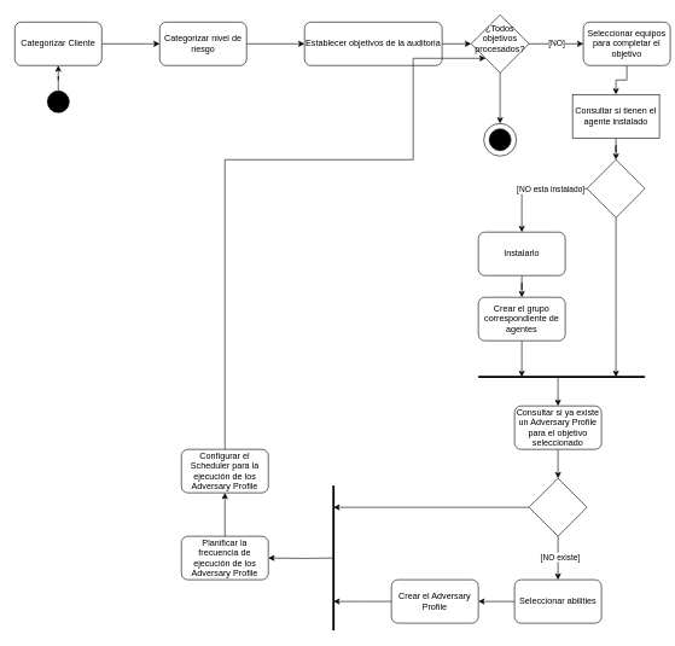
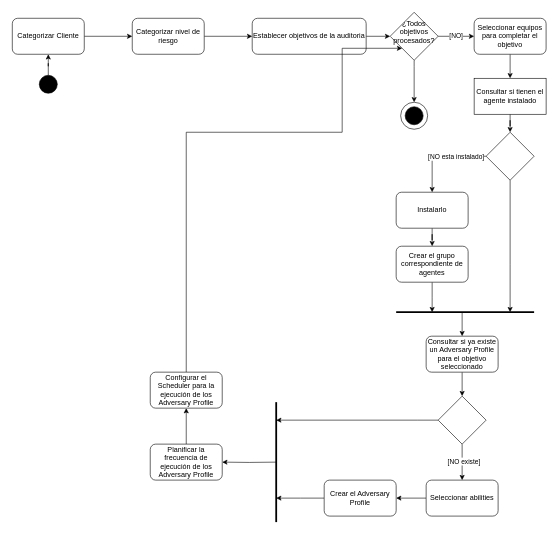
  <mxCell id="0" />
  <mxCell id="1" parent="0" />
  <mxCell id="2" style="edgeStyle=orthogonalEdgeStyle;rounded=0;orthogonalLoop=1;jettySize=auto;html=1;entryX=0;entryY=0.5;entryDx=0;entryDy=0;" parent="1" source="3" target="5" edge="1"><mxGeometry relative="1" as="geometry" /></mxCell>
  <mxCell id="3" value="Categorizar Cliente" style="rounded=1;whiteSpace=wrap;html=1;" parent="1" vertex="1"><mxGeometry x="20" y="30" width="120" height="60" as="geometry" /></mxCell>
  <mxCell id="4" style="edgeStyle=orthogonalEdgeStyle;rounded=0;orthogonalLoop=1;jettySize=auto;html=1;entryX=0;entryY=0.5;entryDx=0;entryDy=0;" parent="1" source="5" target="21" edge="1"><mxGeometry relative="1" as="geometry"><mxPoint x="380" y="60" as="targetPoint" /></mxGeometry></mxCell>
  <mxCell id="5" value="Categorizar nivel de riesgo" style="rounded=1;whiteSpace=wrap;html=1;" parent="1" vertex="1"><mxGeometry x="220" y="30" width="120" height="60" as="geometry" /></mxCell>
  <mxCell id="6" style="edgeStyle=orthogonalEdgeStyle;rounded=0;orthogonalLoop=1;jettySize=auto;html=1;entryX=0.5;entryY=0;entryDx=0;entryDy=0;" parent="1" source="7" target="9" edge="1"><mxGeometry relative="1" as="geometry" /></mxCell>
- <mxCell id="7" value="Seleccionar equipos para completar el objetivo" style="rounded=1;whiteSpace=wrap;html=1;" parent="1" vertex="1"><mxGeometry x="805" y="30" width="120" height="60" as="geometry" /></mxCell>
+ <mxCell id="7" value="Seleccionar equipos para completar el objetivo" style="rounded=1;whiteSpace=wrap;html=1;" parent="1" vertex="1"><mxGeometry x="790" y="30" width="120" height="60" as="geometry" /></mxCell>
  <mxCell id="8" style="edgeStyle=orthogonalEdgeStyle;rounded=0;orthogonalLoop=1;jettySize=auto;html=1;entryX=0.5;entryY=0;entryDx=0;entryDy=0;" parent="1" source="9" target="12" edge="1"><mxGeometry relative="1" as="geometry" /></mxCell>
  <mxCell id="9" value="Consultar si tienen el agente instalado" style="whiteSpace=wrap;html=1;rounded=0;" parent="1" vertex="1"><mxGeometry x="790" y="130" width="120" height="60" as="geometry" /></mxCell>
  <mxCell id="10" style="edgeStyle=orthogonalEdgeStyle;rounded=0;orthogonalLoop=1;jettySize=auto;html=1;" parent="1" source="12" target="14" edge="1"><mxGeometry relative="1" as="geometry" /></mxCell>
  <mxCell id="11" value="[NO esta instalado]" style="edgeLabel;html=1;align=center;verticalAlign=middle;resizable=0;points=[];" parent="10" vertex="1" connectable="0"><mxGeometry x="0.007" relative="1" as="geometry"><mxPoint x="25" as="offset" /></mxGeometry></mxCell>
  <mxCell id="12" value="" style="rhombus;whiteSpace=wrap;html=1;" parent="1" vertex="1"><mxGeometry x="810" y="220" width="80" height="80" as="geometry" /></mxCell>
  <mxCell id="13" style="edgeStyle=orthogonalEdgeStyle;rounded=0;orthogonalLoop=1;jettySize=auto;html=1;entryX=0.5;entryY=0;entryDx=0;entryDy=0;" parent="1" source="14" target="33" edge="1"><mxGeometry relative="1" as="geometry" /></mxCell>
  <mxCell id="14" value="Instalarlo" style="rounded=1;whiteSpace=wrap;html=1;" parent="1" vertex="1"><mxGeometry x="660" y="320" width="120" height="60" as="geometry" /></mxCell>
  <mxCell id="15" style="edgeStyle=orthogonalEdgeStyle;rounded=0;orthogonalLoop=1;jettySize=auto;html=1;exitX=0.5;exitY=1;exitDx=0;exitDy=0;" parent="1" source="12" edge="1"><mxGeometry relative="1" as="geometry"><mxPoint x="850" y="520" as="targetPoint" /><mxPoint x="850.053" y="560" as="sourcePoint" /><Array as="points"><mxPoint x="850" y="440" /><mxPoint x="850" y="440" /></Array></mxGeometry></mxCell>
  <mxCell id="16" value="" style="endArrow=none;html=1;rounded=0;strokeWidth=3;" parent="1" edge="1"><mxGeometry width="50" height="50" relative="1" as="geometry"><mxPoint x="660" y="520" as="sourcePoint" /><mxPoint x="890" y="520" as="targetPoint" /></mxGeometry></mxCell>
  <mxCell id="17" value="" style="endArrow=classic;html=1;rounded=0;entryX=0.5;entryY=0;entryDx=0;entryDy=0;" parent="1" target="19" edge="1"><mxGeometry width="50" height="50" relative="1" as="geometry"><mxPoint x="770" y="520" as="sourcePoint" /><mxPoint x="769.47" y="590" as="targetPoint" /></mxGeometry></mxCell>
  <mxCell id="18" style="edgeStyle=orthogonalEdgeStyle;rounded=0;orthogonalLoop=1;jettySize=auto;html=1;entryX=0.5;entryY=0;entryDx=0;entryDy=0;" parent="1" source="19" target="25" edge="1"><mxGeometry relative="1" as="geometry" /></mxCell>
  <mxCell id="19" value="Consultar si ya existe un Adversary Profile para el objetivo seleccionado" style="rounded=1;whiteSpace=wrap;html=1;" parent="1" vertex="1"><mxGeometry x="710" y="560" width="120" height="60" as="geometry" /></mxCell>
  <mxCell id="20" value="" style="edgeStyle=orthogonalEdgeStyle;rounded=0;orthogonalLoop=1;jettySize=auto;html=1;entryX=0;entryY=0.5;entryDx=0;entryDy=0;" parent="1" source="21" target="45" edge="1"><mxGeometry relative="1" as="geometry"><mxPoint x="490" y="60" as="targetPoint" /></mxGeometry></mxCell>
  <mxCell id="21" value="Establecer objetivos de la auditoria" style="rounded=1;whiteSpace=wrap;html=1;" parent="1" vertex="1"><mxGeometry x="420" y="30" width="190" height="60" as="geometry" /></mxCell>
  <mxCell id="22" style="edgeStyle=orthogonalEdgeStyle;rounded=0;orthogonalLoop=1;jettySize=auto;html=1;entryX=0.5;entryY=0;entryDx=0;entryDy=0;" parent="1" source="25" target="27" edge="1"><mxGeometry relative="1" as="geometry" /></mxCell>
  <mxCell id="23" value="[NO existe]" style="edgeLabel;html=1;align=center;verticalAlign=middle;resizable=0;points=[];" parent="22" vertex="1" connectable="0"><mxGeometry x="-0.051" y="2" relative="1" as="geometry"><mxPoint as="offset" /></mxGeometry></mxCell>
  <mxCell id="24" style="edgeStyle=orthogonalEdgeStyle;rounded=0;orthogonalLoop=1;jettySize=auto;html=1;" parent="1" source="25" edge="1"><mxGeometry relative="1" as="geometry"><mxPoint x="460" y="700" as="targetPoint" /><Array as="points"><mxPoint x="695" y="700" /><mxPoint x="695" y="700" /></Array></mxGeometry></mxCell>
  <mxCell id="25" value="" style="rhombus;whiteSpace=wrap;html=1;" parent="1" vertex="1"><mxGeometry x="730" y="660" width="80" height="80" as="geometry" /></mxCell>
  <mxCell id="26" style="edgeStyle=orthogonalEdgeStyle;rounded=0;orthogonalLoop=1;jettySize=auto;html=1;entryX=1;entryY=0.5;entryDx=0;entryDy=0;" parent="1" source="27" target="29" edge="1"><mxGeometry relative="1" as="geometry" /></mxCell>
  <mxCell id="27" value="Seleccionar abilities" style="rounded=1;whiteSpace=wrap;html=1;" parent="1" vertex="1"><mxGeometry x="710" y="800" width="120" height="60" as="geometry" /></mxCell>
  <mxCell id="28" style="edgeStyle=orthogonalEdgeStyle;rounded=0;orthogonalLoop=1;jettySize=auto;html=1;" parent="1" source="29" edge="1"><mxGeometry relative="1" as="geometry"><mxPoint x="460" y="830" as="targetPoint" /></mxGeometry></mxCell>
  <mxCell id="29" value="Crear el Adversary Profile" style="rounded=1;whiteSpace=wrap;html=1;" parent="1" vertex="1"><mxGeometry x="540" y="800" width="120" height="60" as="geometry" /></mxCell>
  <mxCell id="30" value="" style="endArrow=none;html=1;rounded=0;strokeWidth=3;" parent="1" edge="1"><mxGeometry width="50" height="50" relative="1" as="geometry"><mxPoint x="460" y="870" as="sourcePoint" /><mxPoint x="460" y="670" as="targetPoint" /></mxGeometry></mxCell>
  <mxCell id="31" style="edgeStyle=orthogonalEdgeStyle;rounded=0;orthogonalLoop=1;jettySize=auto;html=1;entryX=1;entryY=0.5;entryDx=0;entryDy=0;" parent="1" target="35" edge="1"><mxGeometry relative="1" as="geometry"><mxPoint x="460" y="770" as="sourcePoint" /></mxGeometry></mxCell>
  <mxCell id="32" style="edgeStyle=orthogonalEdgeStyle;rounded=0;orthogonalLoop=1;jettySize=auto;html=1;" parent="1" source="33" edge="1"><mxGeometry relative="1" as="geometry"><mxPoint x="720" y="520" as="targetPoint" /></mxGeometry></mxCell>
  <mxCell id="33" value="Crear el grupo correspondiente de agentes" style="rounded=1;whiteSpace=wrap;html=1;" parent="1" vertex="1"><mxGeometry x="660" y="410" width="120" height="60" as="geometry" /></mxCell>
  <mxCell id="34" style="edgeStyle=orthogonalEdgeStyle;rounded=0;orthogonalLoop=1;jettySize=auto;html=1;entryX=0.5;entryY=1;entryDx=0;entryDy=0;" parent="1" source="35" target="37" edge="1"><mxGeometry relative="1" as="geometry" /></mxCell>
  <mxCell id="35" value="Planificar la frecuencia de ejecución de los Adversary Profile" style="rounded=1;whiteSpace=wrap;html=1;" parent="1" vertex="1"><mxGeometry x="250" y="740" width="120" height="60" as="geometry" /></mxCell>
  <mxCell id="36" style="edgeStyle=orthogonalEdgeStyle;rounded=0;orthogonalLoop=1;jettySize=auto;html=1;entryX=0;entryY=1;entryDx=0;entryDy=0;" parent="1" source="37" target="45" edge="1"><mxGeometry relative="1" as="geometry"><Array as="points"><mxPoint x="310" y="220" /><mxPoint x="570" y="220" /><mxPoint x="570" y="80" /></Array></mxGeometry></mxCell>
  <mxCell id="37" value="Configurar el Scheduler para la ejecución de los Adversary Profile" style="rounded=1;whiteSpace=wrap;html=1;" parent="1" vertex="1"><mxGeometry x="250" y="620" width="120" height="60" as="geometry" /></mxCell>
  <mxCell id="38" style="edgeStyle=orthogonalEdgeStyle;rounded=0;orthogonalLoop=1;jettySize=auto;html=1;" parent="1" source="39" target="3" edge="1"><mxGeometry relative="1" as="geometry" /></mxCell>
  <mxCell id="39" value="" style="ellipse;whiteSpace=wrap;html=1;aspect=fixed;fillColor=#000000;" parent="1" vertex="1"><mxGeometry x="65" y="125" width="30" height="30" as="geometry" /></mxCell>
  <mxCell id="40" value="" style="group" parent="1" vertex="1" connectable="0"><mxGeometry x="667.5" y="170" width="45" height="45" as="geometry" /></mxCell>
  <mxCell id="41" value="" style="ellipse;whiteSpace=wrap;html=1;aspect=fixed;" parent="40" vertex="1"><mxGeometry width="45" height="45" as="geometry" /></mxCell>
  <mxCell id="42" value="" style="ellipse;whiteSpace=wrap;html=1;aspect=fixed;fillColor=#000000;" parent="40" vertex="1"><mxGeometry x="7.5" y="7.5" width="30" height="30" as="geometry" /></mxCell>
  <mxCell id="43" value="[NO]" style="edgeStyle=orthogonalEdgeStyle;rounded=0;orthogonalLoop=1;jettySize=auto;html=1;entryX=0;entryY=0.5;entryDx=0;entryDy=0;" parent="1" source="45" target="7" edge="1"><mxGeometry relative="1" as="geometry"><mxPoint x="780" y="60" as="targetPoint" /><Array as="points"><mxPoint x="760" y="60" /><mxPoint x="760" y="60" /></Array></mxGeometry></mxCell>
  <mxCell id="44" style="edgeStyle=orthogonalEdgeStyle;rounded=0;orthogonalLoop=1;jettySize=auto;html=1;exitX=0.5;exitY=1;exitDx=0;exitDy=0;entryX=0.5;entryY=0;entryDx=0;entryDy=0;" parent="1" source="45" target="41" edge="1"><mxGeometry relative="1" as="geometry"><Array as="points"><mxPoint x="690" y="110" /><mxPoint x="690" y="110" /></Array></mxGeometry></mxCell>
  <mxCell id="45" value="¿Todos objetivos procesados?&lt;div&gt;&lt;br&gt;&lt;/div&gt;" style="rhombus;whiteSpace=wrap;html=1;" parent="1" vertex="1"><mxGeometry x="650" y="20" width="80" height="80" as="geometry" /></mxCell>
